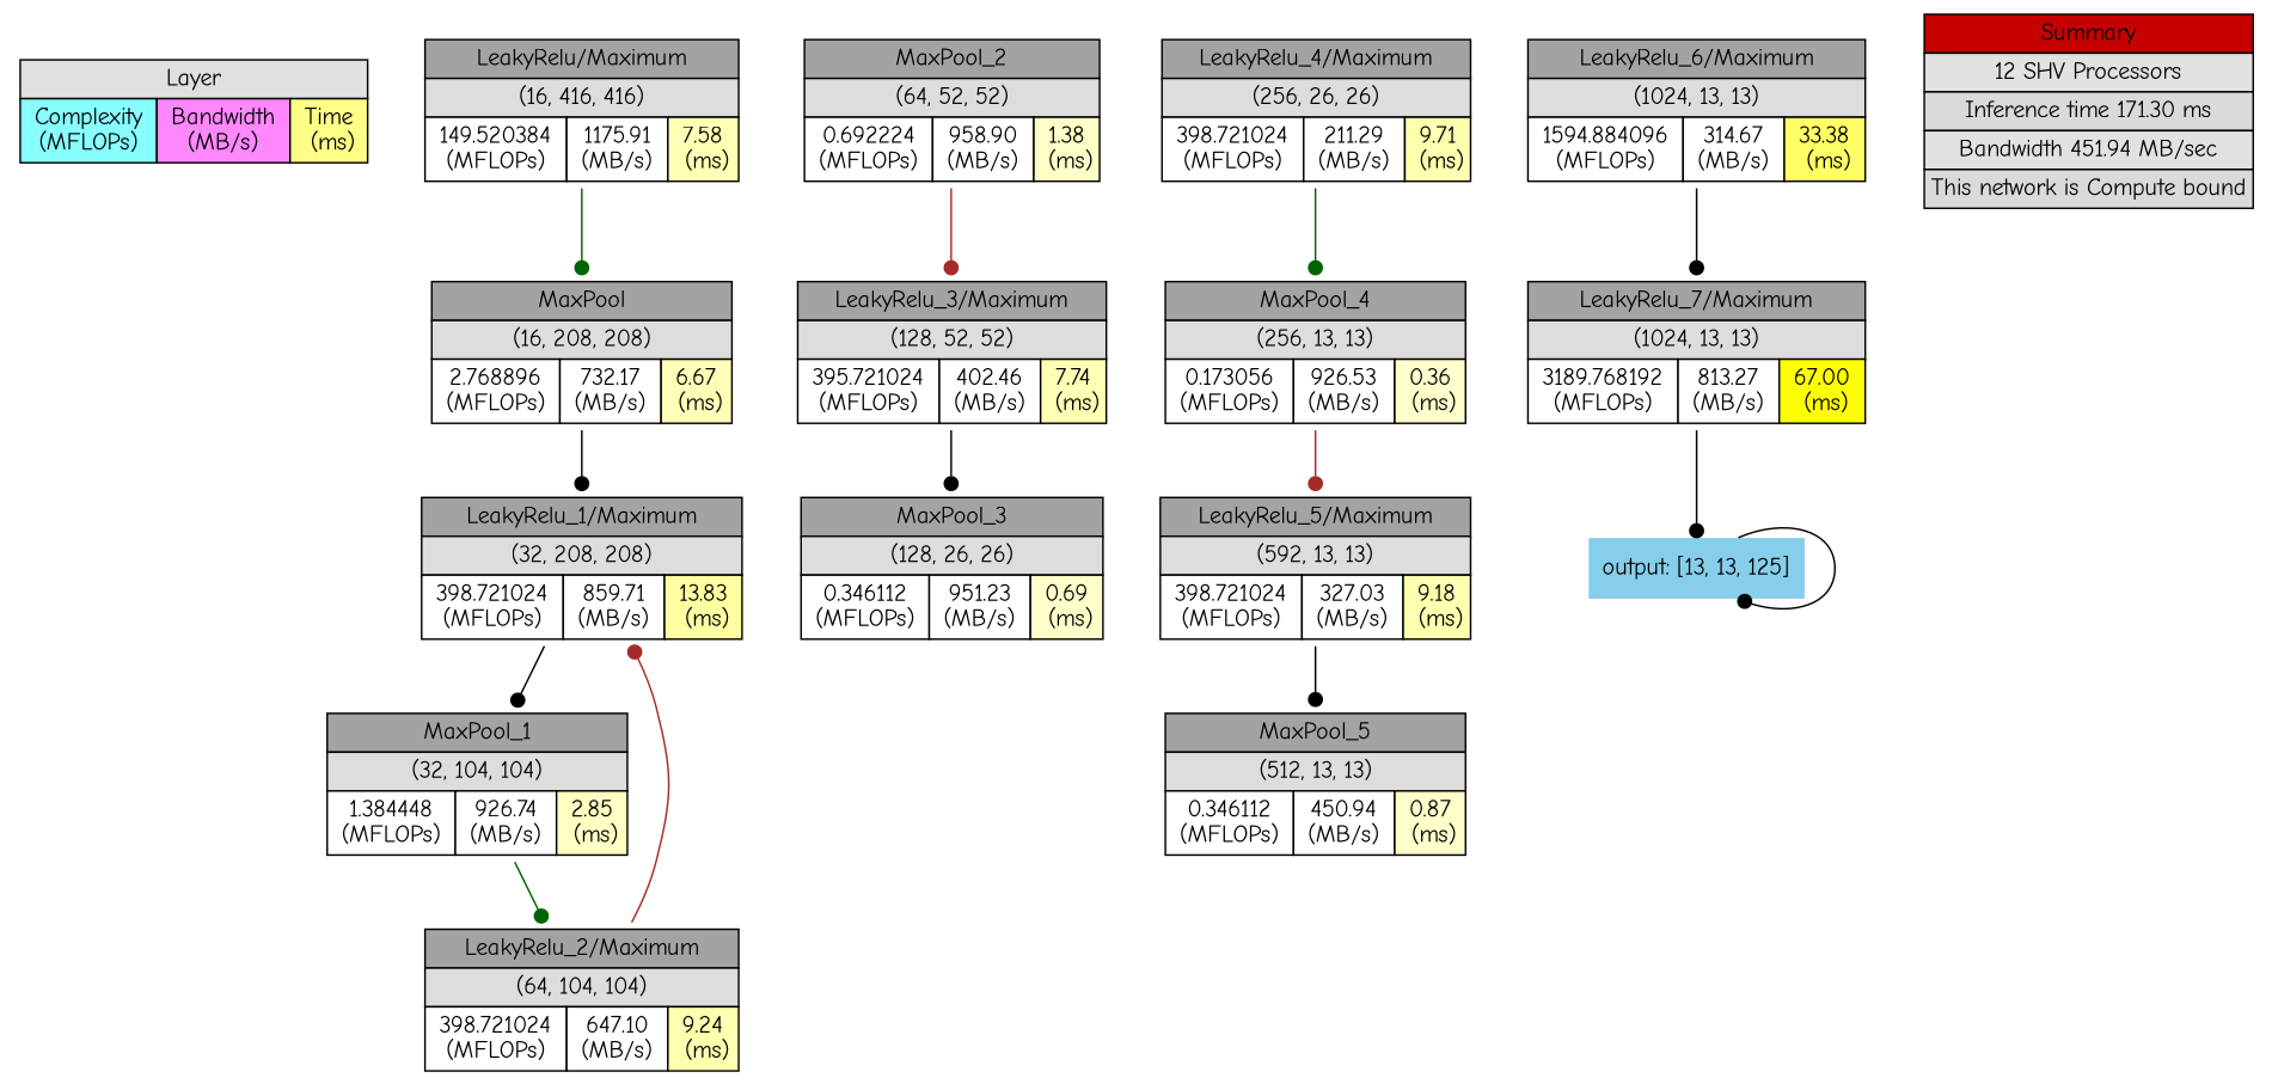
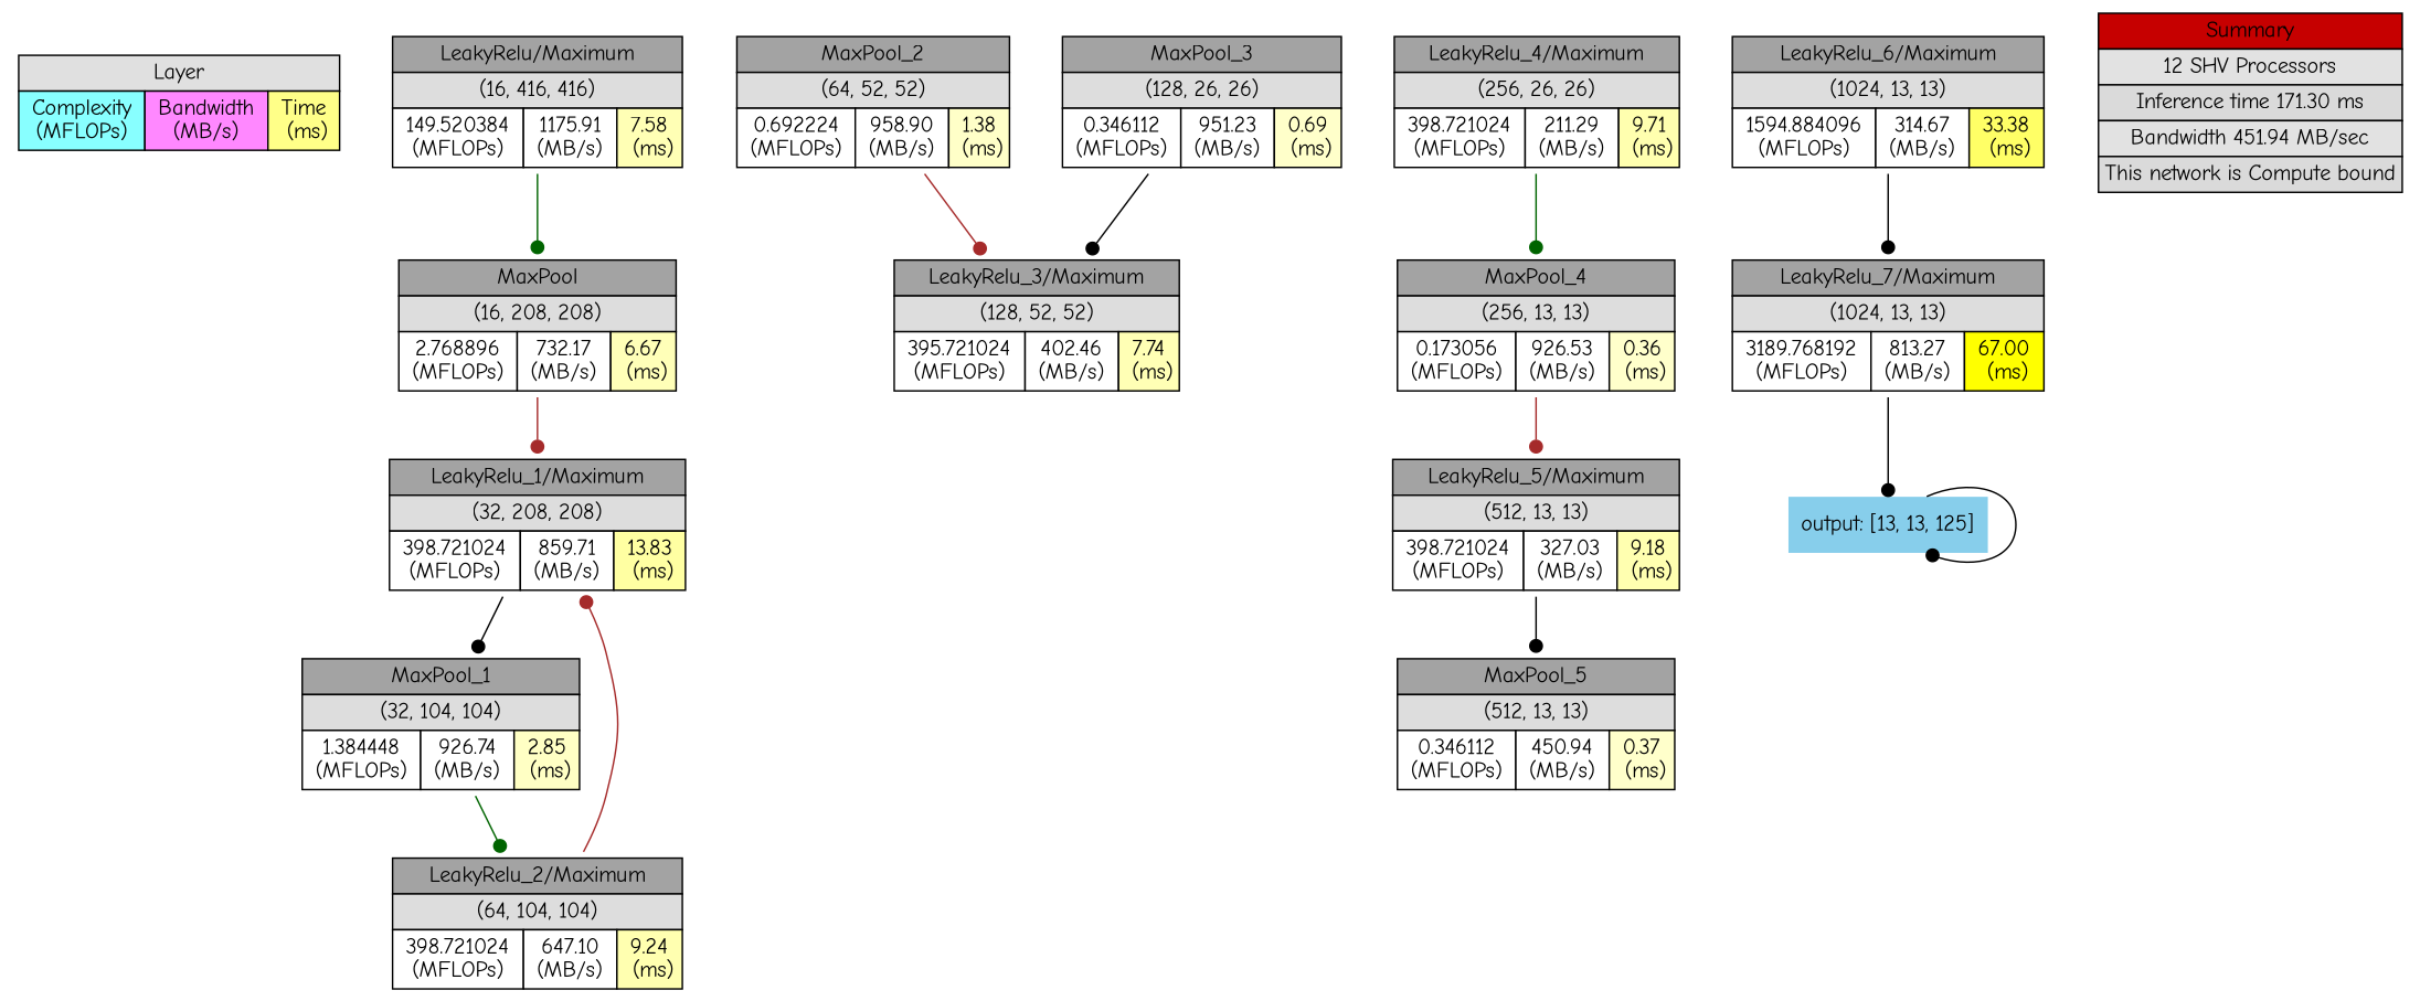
  digraph {
    fontname="Comic Neue"
    node [fontname="Comic Neue" shape=plaintext]
    edge [arrowhead=dot color=black fontname="Comic Neue"]
    n1 [label=<<TABLE BORDER="0" CELLBORDER="1" CELLSPACING="0" CELLPADDING="3"> <TR><TD  BGCOLOR = "#E0E0E0" COLSPAN="3">Layer</TD></TR> <TR><TD BGCOLOR = "#88FFFF"> Complexity <br/> (MFLOPs) </TD> <TD BGCOLOR = "#FF88FF"> Bandwidth <br/> (MB/s) </TD> <TD BGCOLOR = "#FFFF88"> Time <br/> (ms)</TD></TR> </TABLE>>]
    n2 [label=< <TABLE BORDER="0" CELLBORDER="1" CELLSPACING="0" CELLPADDING="3"> <TR>     <TD  BGCOLOR = "#A3A3A3" COLSPAN="3">LeakyRelu/Maximum</TD> </TR> <TR>     <TD  BGCOLOR = "#DDDDDD" COLSPAN="3">(16, 416, 416)</TD> </TR> <TR>     <TD BGCOLOR = "#FFFFFF"> 149.520384 <br/> (MFLOPs) </TD>     <TD BGCOLOR = "#FFFFFF"> 1175.91 <br/> (MB/s) </TD>     <TD BGCOLOR = "#FFFFB5"> 7.58 <br/> (ms)</TD> </TR> </TABLE>>]
    n3 [label=< <TABLE BORDER="0" CELLBORDER="1" CELLSPACING="0" CELLPADDING="3"> <TR>     <TD  BGCOLOR = "#A3A3A3" COLSPAN="3">MaxPool</TD> </TR> <TR>     <TD  BGCOLOR = "#DDDDDD" COLSPAN="3">(16, 208, 208)</TD> </TR> <TR>     <TD BGCOLOR = "#FFFFFF"> 2.768896 <br/> (MFLOPs) </TD>     <TD BGCOLOR = "#FFFFFF"> 732.17 <br/> (MB/s) </TD>     <TD BGCOLOR = "#FFFFB8"> 6.67 <br/> (ms)</TD> </TR> </TABLE>>]
    n4 [label=< <TABLE BORDER="0" CELLBORDER="1" CELLSPACING="0" CELLPADDING="3"> <TR>     <TD  BGCOLOR = "#A3A3A3" COLSPAN="3">LeakyRelu_1/Maximum</TD> </TR> <TR>     <TD  BGCOLOR = "#DDDDDD" COLSPAN="3">(32, 208, 208)</TD> </TR> <TR>     <TD BGCOLOR = "#FFFFFF"> 398.721024 <br/> (MFLOPs) </TD>     <TD BGCOLOR = "#FFFFFF"> 859.71 <br/> (MB/s) </TD>     <TD BGCOLOR = "#FFFFA2"> 13.83 <br/> (ms)</TD> </TR> </TABLE>>]
    n5 [label=< <TABLE BORDER="0" CELLBORDER="1" CELLSPACING="0" CELLPADDING="3"> <TR>     <TD  BGCOLOR = "#A3A3A3" COLSPAN="3">MaxPool_1</TD> </TR> <TR>     <TD  BGCOLOR = "#DDDDDD" COLSPAN="3">(32, 104, 104)</TD> </TR> <TR>     <TD BGCOLOR = "#FFFFFF"> 1.384448 <br/> (MFLOPs) </TD>     <TD BGCOLOR = "#FFFFFF"> 926.74 <br/> (MB/s) </TD>     <TD BGCOLOR = "#FFFFC4"> 2.85 <br/> (ms)</TD> </TR> </TABLE>>]
    n6 [label=< <TABLE BORDER="0" CELLBORDER="1" CELLSPACING="0" CELLPADDING="3"> <TR>     <TD  BGCOLOR = "#A3A3A3" COLSPAN="3">LeakyRelu_2/Maximum</TD> </TR> <TR>     <TD  BGCOLOR = "#DDDDDD" COLSPAN="3">(64, 104, 104)</TD> </TR> <TR>     <TD BGCOLOR = "#FFFFFF"> 398.721024 <br/> (MFLOPs) </TD>     <TD BGCOLOR = "#FFFFFF"> 647.10 <br/> (MB/s) </TD>     <TD BGCOLOR = "#FFFFB0"> 9.24 <br/> (ms)</TD> </TR> </TABLE>>]
    n7 [label=< <TABLE BORDER="0" CELLBORDER="1" CELLSPACING="0" CELLPADDING="3"> <TR>     <TD  BGCOLOR = "#A3A3A3" COLSPAN="3">MaxPool_2</TD> </TR> <TR>     <TD  BGCOLOR = "#DDDDDD" COLSPAN="3">(64, 52, 52)</TD> </TR> <TR>     <TD BGCOLOR = "#FFFFFF"> 0.692224 <br/> (MFLOPs) </TD>     <TD BGCOLOR = "#FFFFFF"> 958.90 <br/> (MB/s) </TD>     <TD BGCOLOR = "#FFFFC8"> 1.38 <br/> (ms)</TD> </TR> </TABLE>>]
    n8 [label=< <TABLE BORDER="0" CELLBORDER="1" CELLSPACING="0" CELLPADDING="3"> <TR>     <TD  BGCOLOR = "#A3A3A3" COLSPAN="3">LeakyRelu_3/Maximum</TD> </TR> <TR>     <TD  BGCOLOR = "#DDDDDD" COLSPAN="3">(128, 52, 52)</TD> </TR> <TR>     <TD BGCOLOR = "#FFFFFF"> 395.721024 <br/> (MFLOPs) </TD>     <TD BGCOLOR = "#FFFFFF"> 402.46 <br/> (MB/s) </TD>     <TD BGCOLOR = "#FFFFB5"> 7.74 <br/> (ms)</TD> </TR> </TABLE>>]
    n9 [label=< <TABLE BORDER="0" CELLBORDER="1" CELLSPACING="0" CELLPADDING="3"> <TR>     <TD  BGCOLOR = "#A3A3A3" COLSPAN="3">MaxPool_3</TD> </TR> <TR>     <TD  BGCOLOR = "#DDDDDD" COLSPAN="3">(128, 26, 26)</TD> </TR> <TR>     <TD BGCOLOR = "#FFFFFF"> 0.346112 <br/> (MFLOPs) </TD>     <TD BGCOLOR = "#FFFFFF"> 951.23 <br/> (MB/s) </TD>     <TD BGCOLOR = "#FFFFCA"> 0.69 <br/> (ms)</TD> </TR> </TABLE>>]
    n10 [label=< <TABLE BORDER="0" CELLBORDER="1" CELLSPACING="0" CELLPADDING="3"> <TR>     <TD  BGCOLOR = "#A3A3A3" COLSPAN="3">LeakyRelu_4/Maximum</TD> </TR> <TR>     <TD  BGCOLOR = "#DDDDDD" COLSPAN="3">(256, 26, 26)</TD> </TR> <TR>     <TD BGCOLOR = "#FFFFFF"> 398.721024 <br/> (MFLOPs) </TD>     <TD BGCOLOR = "#FFFFFF"> 211.29 <br/> (MB/s) </TD>     <TD BGCOLOR = "#FFFFAF"> 9.71 <br/> (ms)</TD> </TR> </TABLE>>]
    n11 [label=< <TABLE BORDER="0" CELLBORDER="1" CELLSPACING="0" CELLPADDING="3"> <TR>     <TD  BGCOLOR = "#A3A3A3" COLSPAN="3">MaxPool_4</TD> </TR> <TR>     <TD  BGCOLOR = "#DDDDDD" COLSPAN="3">(256, 13, 13)</TD> </TR> <TR>     <TD BGCOLOR = "#FFFFFF"> 0.173056 <br/> (MFLOPs) </TD>     <TD BGCOLOR = "#FFFFFF"> 926.53 <br/> (MB/s) </TD>     <TD BGCOLOR = "#FFFFCB"> 0.36 <br/> (ms)</TD> </TR> </TABLE>>]
-   n12 [label=< <TABLE BORDER="0" CELLBORDER="1" CELLSPACING="0" CELLPADDING="3"> <TR>     <TD  BGCOLOR = "#A3A3A3" COLSPAN="3">LeakyRelu_5/Maximum</TD> </TR> <TR>     <TD  BGCOLOR = "#DDDDDD" COLSPAN="3">(592, 13, 13)</TD> </TR> <TR>     <TD BGCOLOR = "#FFFFFF"> 398.721024 <br/> (MFLOPs) </TD>     <TD BGCOLOR = "#FFFFFF"> 327.03 <br/> (MB/s) </TD>     <TD BGCOLOR = "#FFFFB0"> 9.18 <br/> (ms)</TD> </TR> </TABLE>>]
-   n13 [label=< <TABLE BORDER="0" CELLBORDER="1" CELLSPACING="0" CELLPADDING="3"> <TR>     <TD  BGCOLOR = "#A3A3A3" COLSPAN="3">MaxPool_5</TD> </TR> <TR>     <TD  BGCOLOR = "#DDDDDD" COLSPAN="3">(512, 13, 13)</TD> </TR> <TR>     <TD BGCOLOR = "#FFFFFF"> 0.346112 <br/> (MFLOPs) </TD>     <TD BGCOLOR = "#FFFFFF"> 450.94 <br/> (MB/s) </TD>     <TD BGCOLOR = "#FFFFCB"> 0.87 <br/> (ms)</TD> </TR> </TABLE>>]
+   n12 [label=< <TABLE BORDER="0" CELLBORDER="1" CELLSPACING="0" CELLPADDING="3"> <TR>     <TD  BGCOLOR = "#A3A3A3" COLSPAN="3">LeakyRelu_5/Maximum</TD> </TR> <TR>     <TD  BGCOLOR = "#DDDDDD" COLSPAN="3">(512, 13, 13)</TD> </TR> <TR>     <TD BGCOLOR = "#FFFFFF"> 398.721024 <br/> (MFLOPs) </TD>     <TD BGCOLOR = "#FFFFFF"> 327.03 <br/> (MB/s) </TD>     <TD BGCOLOR = "#FFFFB0"> 9.18 <br/> (ms)</TD> </TR> </TABLE>>]
+   n13 [label=< <TABLE BORDER="0" CELLBORDER="1" CELLSPACING="0" CELLPADDING="3"> <TR>     <TD  BGCOLOR = "#A3A3A3" COLSPAN="3">MaxPool_5</TD> </TR> <TR>     <TD  BGCOLOR = "#DDDDDD" COLSPAN="3">(512, 13, 13)</TD> </TR> <TR>     <TD BGCOLOR = "#FFFFFF"> 0.346112 <br/> (MFLOPs) </TD>     <TD BGCOLOR = "#FFFFFF"> 450.94 <br/> (MB/s) </TD>     <TD BGCOLOR = "#FFFFCB"> 0.37 <br/> (ms)</TD> </TR> </TABLE>>]
    n14 [label=< <TABLE BORDER="0" CELLBORDER="1" CELLSPACING="0" CELLPADDING="3"> <TR>     <TD  BGCOLOR = "#A3A3A3" COLSPAN="3">LeakyRelu_6/Maximum</TD> </TR> <TR>     <TD  BGCOLOR = "#DDDDDD" COLSPAN="3">(1024, 13, 13)</TD> </TR> <TR>     <TD BGCOLOR = "#FFFFFF"> 1594.884096 <br/> (MFLOPs) </TD>     <TD BGCOLOR = "#FFFFFF"> 314.67 <br/> (MB/s) </TD>     <TD BGCOLOR = "#FFFF66"> 33.38 <br/> (ms)</TD> </TR> </TABLE>>]
    n15 [label=< <TABLE BORDER="0" CELLBORDER="1" CELLSPACING="0" CELLPADDING="3"> <TR>     <TD  BGCOLOR = "#A3A3A3" COLSPAN="3">LeakyRelu_7/Maximum</TD> </TR> <TR>     <TD  BGCOLOR = "#DDDDDD" COLSPAN="3">(1024, 13, 13)</TD> </TR> <TR>     <TD BGCOLOR = "#FFFFFF"> 3189.768192 <br/> (MFLOPs) </TD>     <TD BGCOLOR = "#FFFFFF"> 813.27 <br/> (MB/s) </TD>     <TD BGCOLOR = "#FFFF0"> 67.00 <br/> (ms)</TD> </TR> </TABLE>>]
    n16 [color=gray40 fillcolor=skyblue label="output: [13, 13, 125]" style=filled]
    n17 [label=<<TABLE BORDER="0" CELLBORDER="1" CELLSPACING="0" CELLPADDING="3"> <TR><TD  BGCOLOR = "#C60000" COLSPAN="3">Summary</TD></TR> <TR><TD  BGCOLOR = "#E2E2E2" COLSPAN="3">12 SHV Processors</TD></TR> <TR><TD  BGCOLOR = "#DADADA" COLSPAN="3">Inference time 171.30 ms</TD></TR> <TR><TD  BGCOLOR = "#E2E2E2" COLSPAN="3">Bandwidth 451.94 MB/sec</TD></TR> <TR><TD  BGCOLOR = "#DADADA" COLSPAN="3">This network is Compute bound</TD></TR> </TABLE>>]
    n2 -> n3 [color=darkgreen]
-   n3 -> n4
+   n3 -> n4 [color=brown]
    n4 -> n5
    n5 -> n6 [color=darkgreen]
    n6 -> n4 [color=brown]
    n7 -> n8 [color=brown]
-   n8 -> n9
+   n9 -> n8
    n10 -> n11 [color=darkgreen]
    n11 -> n12 [color=brown]
    n12 -> n13
    n14 -> n15
    n15 -> n16
    n16 -> n16
  }
